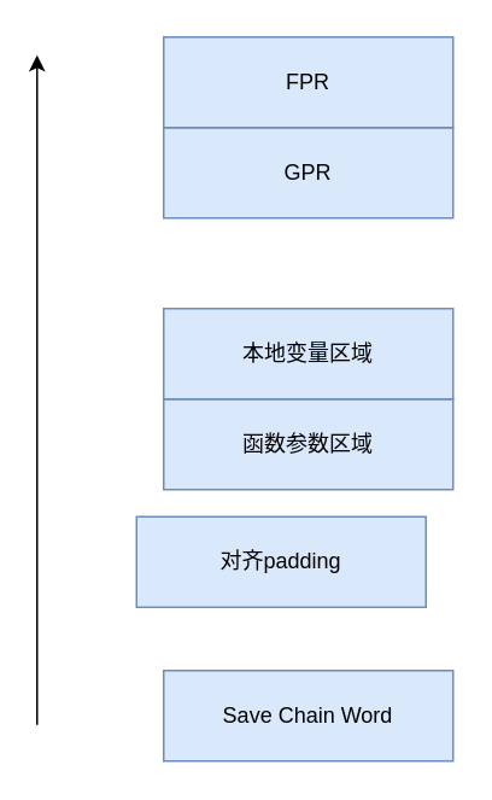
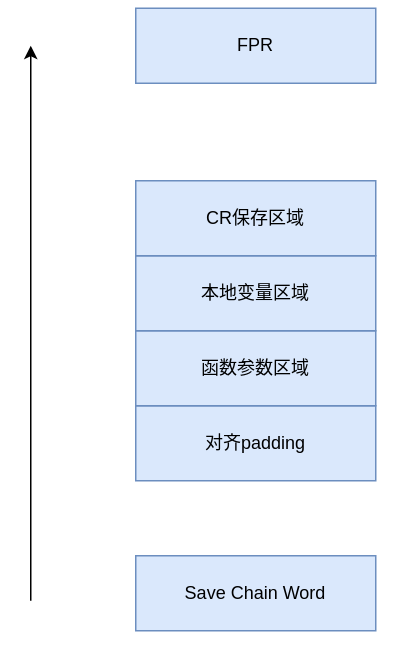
  <mxCell id="0" />
  <mxCell id="1" parent="0" />
  <mxCell id="2" value="" style="endArrow=classic;html=1;" edge="1" parent="1"><mxGeometry width="50" height="50" relative="1" as="geometry"><mxPoint x="20" y="400" as="sourcePoint" /><mxPoint x="20" y="30" as="targetPoint" /></mxGeometry></mxCell>
  <mxCell id="3" value="Save Chain Word" style="rounded=0;whiteSpace=wrap;html=1;fillColor=#dae8fc;strokeColor=#6c8ebf;" vertex="1" parent="1"><mxGeometry x="90" y="370" width="160" height="50" as="geometry" /></mxCell>
- <mxCell id="4" value="对齐padding" style="rounded=0;whiteSpace=wrap;html=1;fillColor=#dae8fc;strokeColor=#6c8ebf;" vertex="1" parent="1"><mxGeometry x="75" y="285" width="160" height="50" as="geometry" /></mxCell>
+ <mxCell id="4" value="对齐padding" style="rounded=0;whiteSpace=wrap;html=1;fillColor=#dae8fc;strokeColor=#6c8ebf;" vertex="1" parent="1"><mxGeometry x="90" y="270" width="160" height="50" as="geometry" /></mxCell>
  <mxCell id="5" value="函数参数区域" style="rounded=0;whiteSpace=wrap;html=1;fillColor=#dae8fc;strokeColor=#6c8ebf;" vertex="1" parent="1"><mxGeometry x="90" y="220" width="160" height="50" as="geometry" /></mxCell>
  <mxCell id="6" value="本地变量区域" style="rounded=0;whiteSpace=wrap;html=1;fillColor=#dae8fc;strokeColor=#6c8ebf;" vertex="1" parent="1"><mxGeometry x="90" y="170" width="160" height="50" as="geometry" /></mxCell>
- <mxCell id="8" value="GPR" style="rounded=0;whiteSpace=wrap;html=1;fillColor=#dae8fc;strokeColor=#6c8ebf;" vertex="1" parent="1"><mxGeometry x="90" y="70" width="160" height="50" as="geometry" /></mxCell>
- <mxCell id="9" value="FPR" style="rounded=0;whiteSpace=wrap;html=1;fillColor=#dae8fc;strokeColor=#6c8ebf;" vertex="1" parent="1"><mxGeometry x="90" y="20" width="160" height="50" as="geometry" /></mxCell>
+ <mxCell id="7" value="CR保存区域" style="rounded=0;whiteSpace=wrap;html=1;fillColor=#dae8fc;strokeColor=#6c8ebf;" vertex="1" parent="1"><mxGeometry x="90" y="120" width="160" height="50" as="geometry" /></mxCell>
+ <mxCell id="9" value="FPR" style="rounded=0;whiteSpace=wrap;html=1;fillColor=#dae8fc;strokeColor=#6c8ebf;" vertex="1" parent="1"><mxGeometry x="90" y="5" width="160" height="50" as="geometry" /></mxCell>
